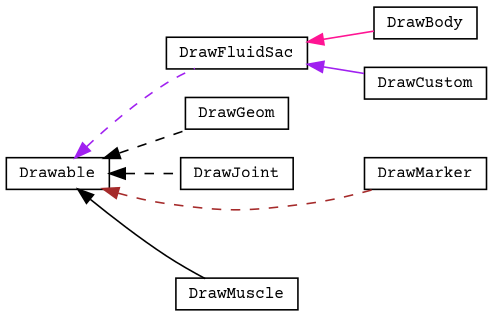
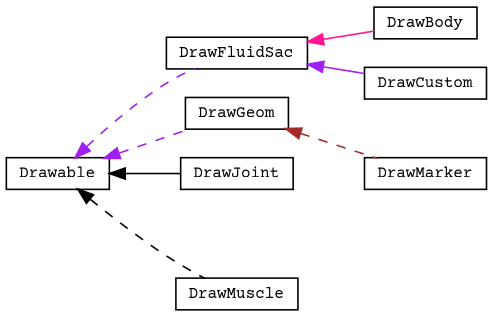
  digraph {
    fontname="Courier Prime"
    rankdir=LR
    node [color=black fillcolor=white fontname="Courier Prime" fontsize=10 shape=record style=filled]
    edge [color=purple dir=back fontname="Courier Prime" fontsize=10 labelfontname=Helvetica labelfontsize=10 style=dashed]
    n1 [height=0.2 label=Drawable width=0.4]
    n2 [height=0.2 label=DrawFluidSac width=0.4]
    n3 [height=0.2 label=DrawGeom width=0.4]
    n4 [height=0.2 label=DrawJoint width=0.4]
    n5 [height=0.2 label=DrawMarker width=0.4]
    n6 [height=0.2 label=DrawMuscle width=0.4]
    n7 [height=0.2 label=DrawBody width=0.4]
    n8 [height=0.2 label=DrawCustom width=0.4]
    n1 -> n2
-   n1 -> n3 [color=black]
-   n1 -> n4 [color=black]
-   n1 -> n5 [color=brown]
-   n1 -> n6 [color=black style=solid]
+   n1 -> n3
+   n1 -> n4 [color=black style=solid]
+   n3 -> n5 [color=brown]
+   n1 -> n6 [color=black]
    n2 -> n7 [color=deeppink style=solid]
    n2 -> n8 [style=solid]
  }
